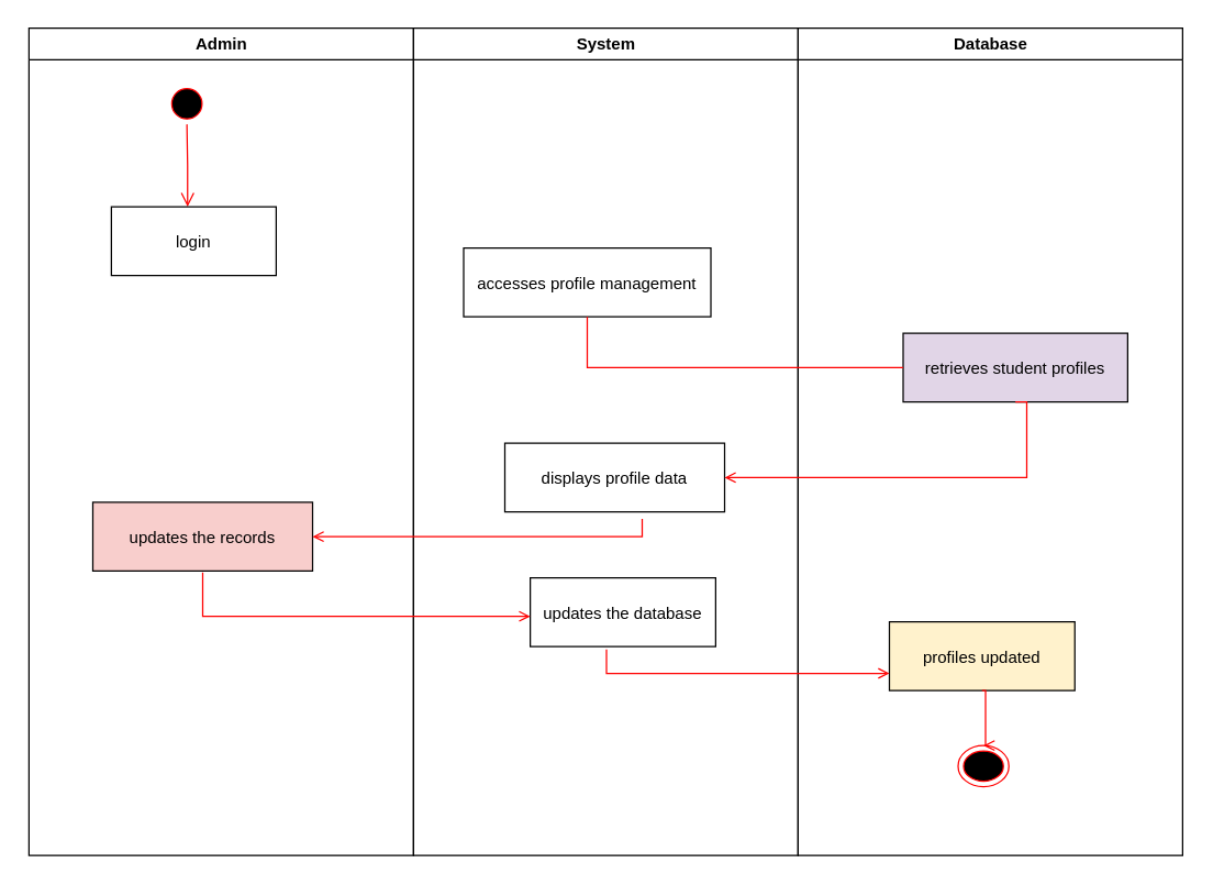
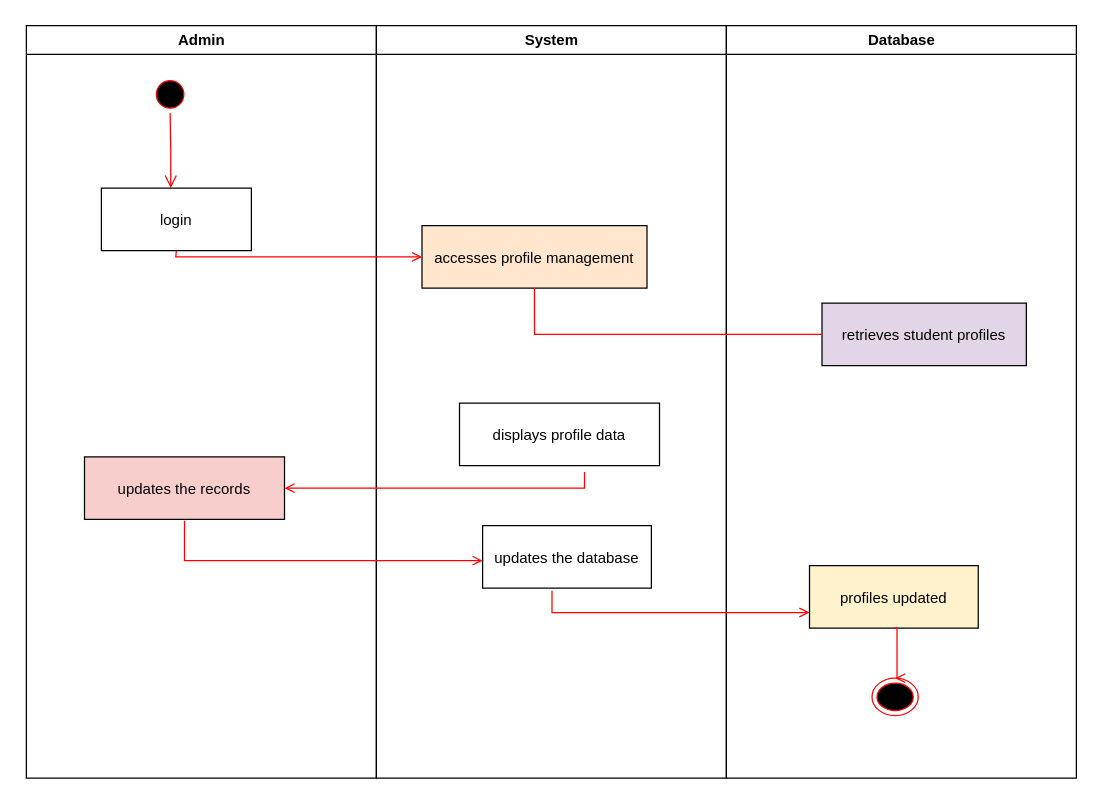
  <mxCell id="0" />
  <mxCell id="1" parent="0" />
  <mxCell id="2" value="Admin" style="swimlane;whiteSpace=wrap" parent="1" vertex="1"><mxGeometry x="20.5" y="20" width="280" height="602" as="geometry" /></mxCell>
  <mxCell id="3" value="" style="ellipse;shape=startState;fillColor=#000000;strokeColor=#ff0000;" parent="2" vertex="1"><mxGeometry x="100" y="40" width="30" height="30" as="geometry" /></mxCell>
  <mxCell id="4" value="" style="edgeStyle=elbowEdgeStyle;elbow=horizontal;verticalAlign=bottom;endArrow=open;endSize=8;strokeColor=#FF0000;endFill=1;rounded=0" parent="2" source="3" target="5" edge="1"><mxGeometry x="100" y="40" as="geometry"><mxPoint x="115" y="110" as="targetPoint" /></mxGeometry></mxCell>
  <mxCell id="5" value="login" style="" parent="2" vertex="1"><mxGeometry x="60" y="130" width="120" height="50" as="geometry" /></mxCell>
  <mxCell id="6" value="updates the records" style="fillColor=#f8cecc;" vertex="1" parent="2"><mxGeometry x="46.5" y="345" width="160" height="50" as="geometry" /></mxCell>
  <mxCell id="7" value="" style="ellipse;shape=endState;fillColor=#000000;strokeColor=#ff0000" parent="2" vertex="1"><mxGeometry x="676.5" y="522" width="37" height="30" as="geometry" /></mxCell>
  <mxCell id="8" value="System" style="swimlane;whiteSpace=wrap;startSize=23;" parent="1" vertex="1"><mxGeometry x="300.5" y="20" width="280" height="602" as="geometry" /></mxCell>
  <mxCell id="9" value="updates the database" style="" vertex="1" parent="8"><mxGeometry x="85" y="400" width="135" height="50" as="geometry" /></mxCell>
  <mxCell id="10" value="displays profile data" style="" parent="8" vertex="1"><mxGeometry x="66.5" y="302" width="160" height="50" as="geometry" /></mxCell>
- <mxCell id="11" value="accesses profile management" style="" parent="8" vertex="1"><mxGeometry x="36.5" y="160" width="180" height="50" as="geometry" /></mxCell>
+ <mxCell id="11" value="accesses profile management" style="fillColor=#ffe6cc;" parent="8" vertex="1"><mxGeometry x="36.5" y="160" width="180" height="50" as="geometry" /></mxCell>
  <mxCell id="12" value="Database" style="swimlane;whiteSpace=wrap;startSize=23;" parent="1" vertex="1"><mxGeometry x="580.5" y="20" width="280" height="602" as="geometry" /></mxCell>
  <mxCell id="13" value="retrieves student profiles" style="fillColor=#e1d5e7;" parent="12" vertex="1"><mxGeometry x="76.5" y="222" width="163.5" height="50" as="geometry" /></mxCell>
  <mxCell id="14" value="profiles updated" style="fillColor=#fff2cc;" vertex="1" parent="12"><mxGeometry x="66.5" y="432" width="135" height="50" as="geometry" /></mxCell>
- <mxCell id="15" value="" style="edgeStyle=elbowEdgeStyle;elbow=horizontal;entryX=1;entryY=0.5;strokeColor=#FF0000;endArrow=open;endFill=1;rounded=0;entryDx=0;entryDy=0;exitX=0.5;exitY=1;exitDx=0;exitDy=0;" parent="1" source="13" target="10" edge="1"><mxGeometry width="100" height="100" relative="1" as="geometry"><mxPoint x="360.5" y="500" as="sourcePoint" /><mxPoint x="460.5" y="400" as="targetPoint" /><Array as="points"><mxPoint x="747" y="362" /></Array></mxGeometry></mxCell>
  <mxCell id="16" value="" style="edgeStyle=elbowEdgeStyle;elbow=horizontal;entryX=0;entryY=0.75;strokeColor=#FF0000;endArrow=open;endFill=1;rounded=0;entryDx=0;entryDy=0;" edge="1" parent="1" target="14"><mxGeometry width="100" height="100" relative="1" as="geometry"><mxPoint x="441" y="472" as="sourcePoint" /><mxPoint x="461.5" y="482" as="targetPoint" /><Array as="points"><mxPoint x="441" y="522" /></Array></mxGeometry></mxCell>
+ <mxCell id="17" value="" style="endArrow=open;strokeColor=#FF0000;endFill=1;rounded=0;entryX=0;entryY=0.5;entryDx=0;entryDy=0;exitX=0.5;exitY=1;exitDx=0;exitDy=0;" parent="1" source="5" target="11" edge="1"><mxGeometry relative="1" as="geometry"><mxPoint x="417" y="180" as="targetPoint" /><Array as="points"><mxPoint x="140" y="205" /></Array></mxGeometry></mxCell>
  <mxCell id="18" value="" style="edgeStyle=elbowEdgeStyle;elbow=horizontal;entryX=0;entryY=0.5;strokeColor=#FF0000;endArrow=none;endFill=1;rounded=0;entryDx=0;entryDy=0;exitX=0.5;exitY=1;exitDx=0;exitDy=0;" edge="1" parent="1" source="11" target="13"><mxGeometry width="100" height="100" relative="1" as="geometry"><mxPoint x="513.52" y="328.25" as="sourcePoint" /><mxPoint x="624" y="172" as="targetPoint" /><Array as="points"><mxPoint x="427" y="267" /><mxPoint x="364" y="247" /></Array></mxGeometry></mxCell>
  <mxCell id="19" value="" style="edgeStyle=elbowEdgeStyle;elbow=horizontal;entryX=1;entryY=0.5;strokeColor=#FF0000;endArrow=open;endFill=1;rounded=0;entryDx=0;entryDy=0;" edge="1" parent="1" target="6"><mxGeometry width="100" height="100" relative="1" as="geometry"><mxPoint x="467" y="377" as="sourcePoint" /><mxPoint x="537" y="357" as="targetPoint" /><Array as="points"><mxPoint x="467" y="402" /></Array></mxGeometry></mxCell>
  <mxCell id="20" value="" style="edgeStyle=elbowEdgeStyle;elbow=horizontal;entryX=0;entryY=0.5;strokeColor=#FF0000;endArrow=open;endFill=1;rounded=0;entryDx=0;entryDy=0;exitX=0.5;exitY=1;exitDx=0;exitDy=0;" edge="1" parent="1"><mxGeometry width="100" height="100" relative="1" as="geometry"><mxPoint x="147" y="416" as="sourcePoint" /><mxPoint x="385.5" y="448" as="targetPoint" /><Array as="points"><mxPoint x="147" y="462" /></Array></mxGeometry></mxCell>
  <mxCell id="21" value="" style="edgeStyle=elbowEdgeStyle;elbow=horizontal;entryX=0.5;entryY=0;strokeColor=#FF0000;endArrow=open;endFill=1;rounded=0;entryDx=0;entryDy=0;exitX=0.5;exitY=1;exitDx=0;exitDy=0;" edge="1" parent="1" source="14" target="7"><mxGeometry width="100" height="100" relative="1" as="geometry"><mxPoint x="451" y="482" as="sourcePoint" /><mxPoint x="657" y="500" as="targetPoint" /><Array as="points"><mxPoint x="717" y="522" /></Array></mxGeometry></mxCell>
